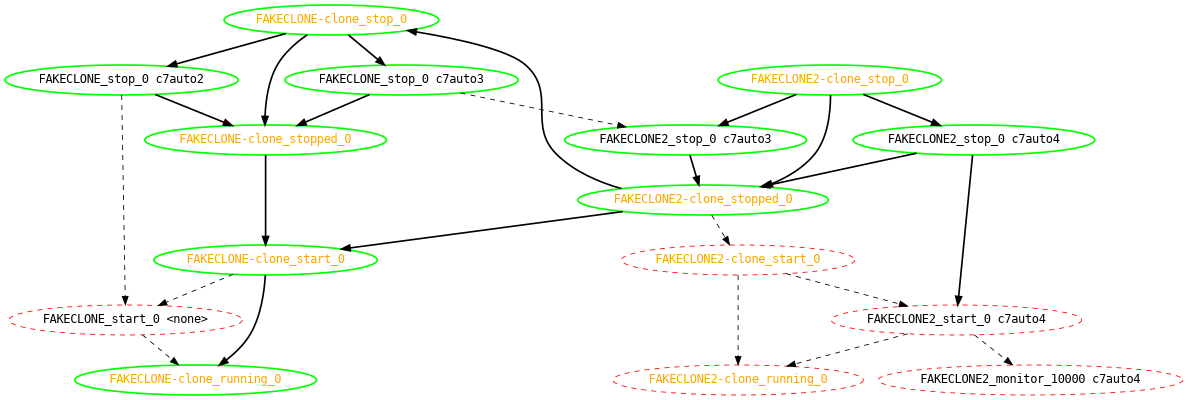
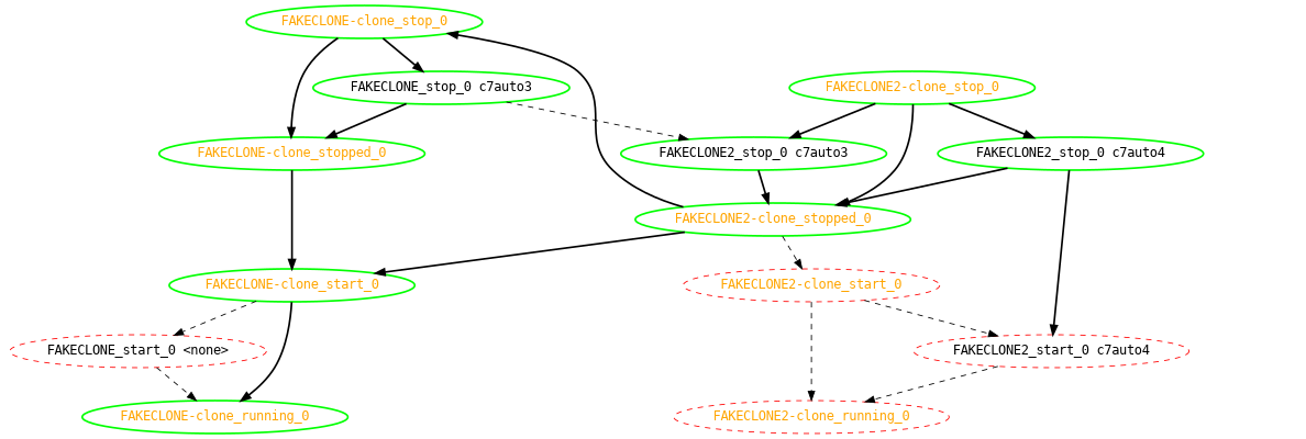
  digraph {
    fontname="DejaVu Sans Mono"
    node [color=green fontcolor=orange fontname="DejaVu Sans Mono" style=bold]
    edge [fontname="DejaVu Sans Mono" style=bold]
    "FAKECLONE-clone_start_0"
    "FAKECLONE-clone_running_0"
    "FAKECLONE_start_0 <none>" [color=red fontcolor=black style=dashed]
    "FAKECLONE-clone_stop_0"
    "FAKECLONE-clone_stopped_0"
-   "FAKECLONE_stop_0 c7auto2" [fontcolor=black]
    "FAKECLONE_stop_0 c7auto3" [fontcolor=black]
    "FAKECLONE2_stop_0 c7auto3" [fontcolor=black]
    "FAKECLONE2-clone_running_0" [color=red style=dashed]
    "FAKECLONE2-clone_start_0" [color=red style=dashed]
    "FAKECLONE2_start_0 c7auto4" [color=red fontcolor=black style=dashed]
-   "FAKECLONE2_monitor_10000 c7auto4" [color=red fontcolor=black style=dashed]
    "FAKECLONE2-clone_stop_0"
    "FAKECLONE2-clone_stopped_0"
    "FAKECLONE2_stop_0 c7auto4" [fontcolor=black]
    "FAKECLONE-clone_start_0" -> "FAKECLONE-clone_running_0"
    "FAKECLONE-clone_start_0" -> "FAKECLONE_start_0 <none>" [style=dashed]
    "FAKECLONE_start_0 <none>" -> "FAKECLONE-clone_running_0" [style=dashed]
    "FAKECLONE-clone_stop_0" -> "FAKECLONE-clone_stopped_0"
-   "FAKECLONE-clone_stop_0" -> "FAKECLONE_stop_0 c7auto2"
    "FAKECLONE-clone_stop_0" -> "FAKECLONE_stop_0 c7auto3"
    "FAKECLONE-clone_stopped_0" -> "FAKECLONE-clone_start_0"
-   "FAKECLONE_stop_0 c7auto2" -> "FAKECLONE_start_0 <none>" [style=dashed]
-   "FAKECLONE_stop_0 c7auto2" -> "FAKECLONE-clone_stopped_0"
    "FAKECLONE_stop_0 c7auto3" -> "FAKECLONE-clone_stopped_0"
    "FAKECLONE_stop_0 c7auto3" -> "FAKECLONE2_stop_0 c7auto3" [style=dashed]
    "FAKECLONE2_stop_0 c7auto3" -> "FAKECLONE2-clone_stopped_0"
    "FAKECLONE2-clone_start_0" -> "FAKECLONE2-clone_running_0" [style=dashed]
    "FAKECLONE2-clone_start_0" -> "FAKECLONE2_start_0 c7auto4" [style=dashed]
    "FAKECLONE2_start_0 c7auto4" -> "FAKECLONE2-clone_running_0" [style=dashed]
-   "FAKECLONE2_start_0 c7auto4" -> "FAKECLONE2_monitor_10000 c7auto4" [style=dashed]
    "FAKECLONE2-clone_stop_0" -> "FAKECLONE2_stop_0 c7auto3"
    "FAKECLONE2-clone_stop_0" -> "FAKECLONE2-clone_stopped_0"
    "FAKECLONE2-clone_stop_0" -> "FAKECLONE2_stop_0 c7auto4"
    "FAKECLONE2-clone_stopped_0" -> "FAKECLONE-clone_start_0"
    "FAKECLONE2-clone_stopped_0" -> "FAKECLONE-clone_stop_0"
    "FAKECLONE2-clone_stopped_0" -> "FAKECLONE2-clone_start_0" [style=dashed]
    "FAKECLONE2_stop_0 c7auto4" -> "FAKECLONE2_start_0 c7auto4"
    "FAKECLONE2_stop_0 c7auto4" -> "FAKECLONE2-clone_stopped_0"
  }
